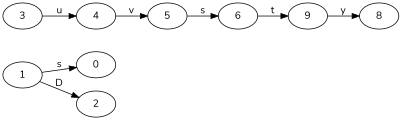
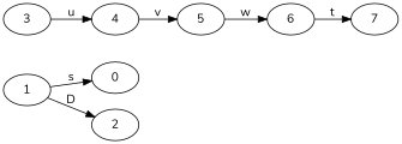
  digraph {
    fontname=Nunito
    rankdir=LR
    node [fontname=Nunito]
    edge [fontname=Nunito]
    1
    0
    2
    3
    4
    5
    6
-   7 [label=9]
-   8
+   7
    1 -> 0 [label=s]
    1 -> 2 [label=D]
    3 -> 4 [label=u]
    4 -> 5 [label=v]
-   5 -> 6 [label=s]
+   5 -> 6 [label=w]
    6 -> 7 [label=t]
-   7 -> 8 [label=y]
  }
